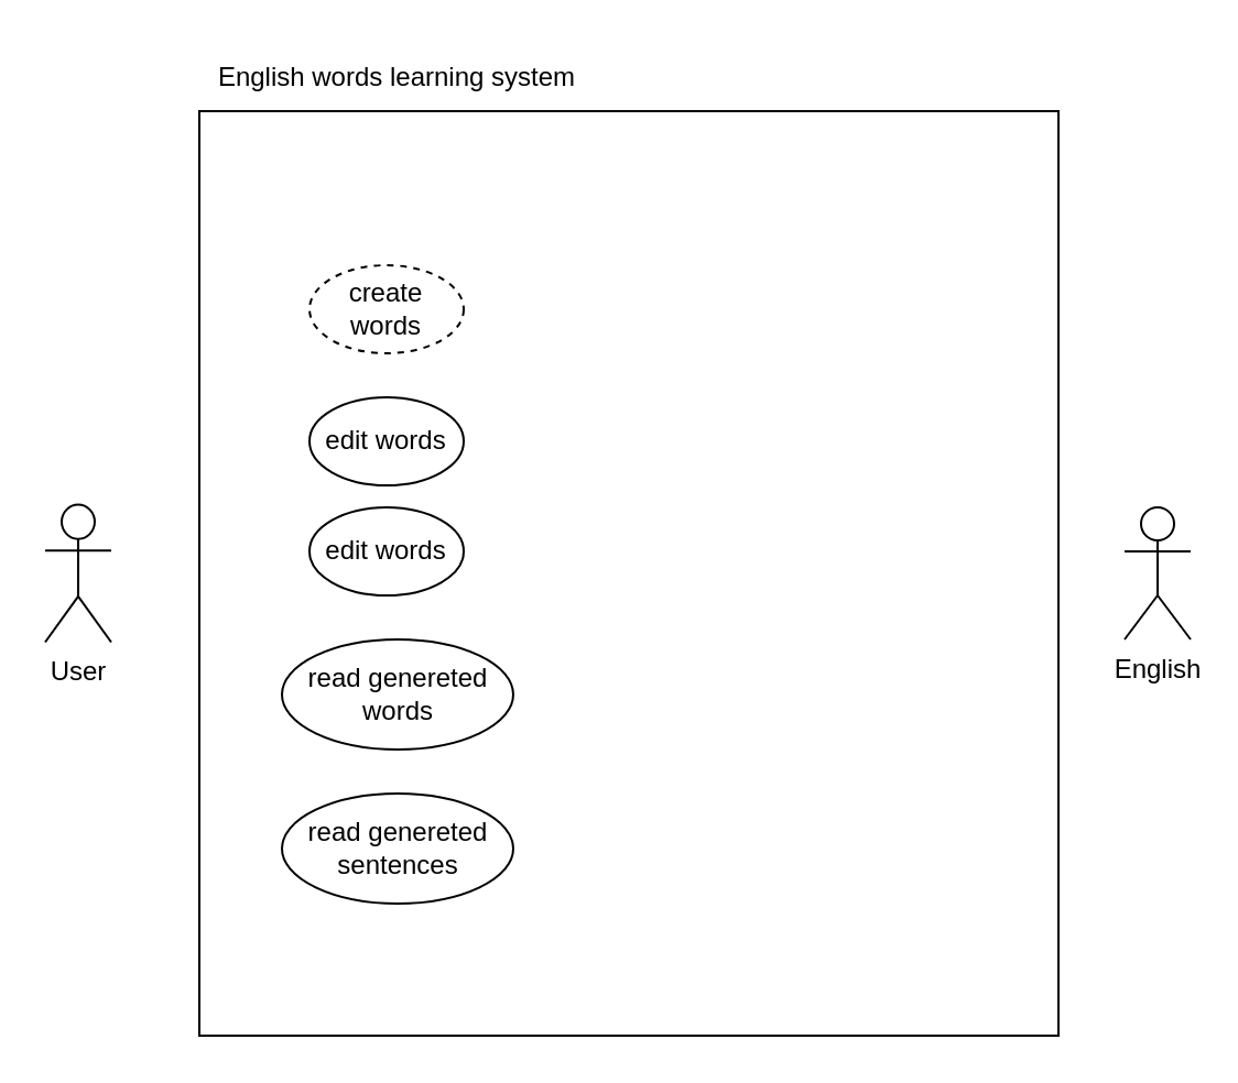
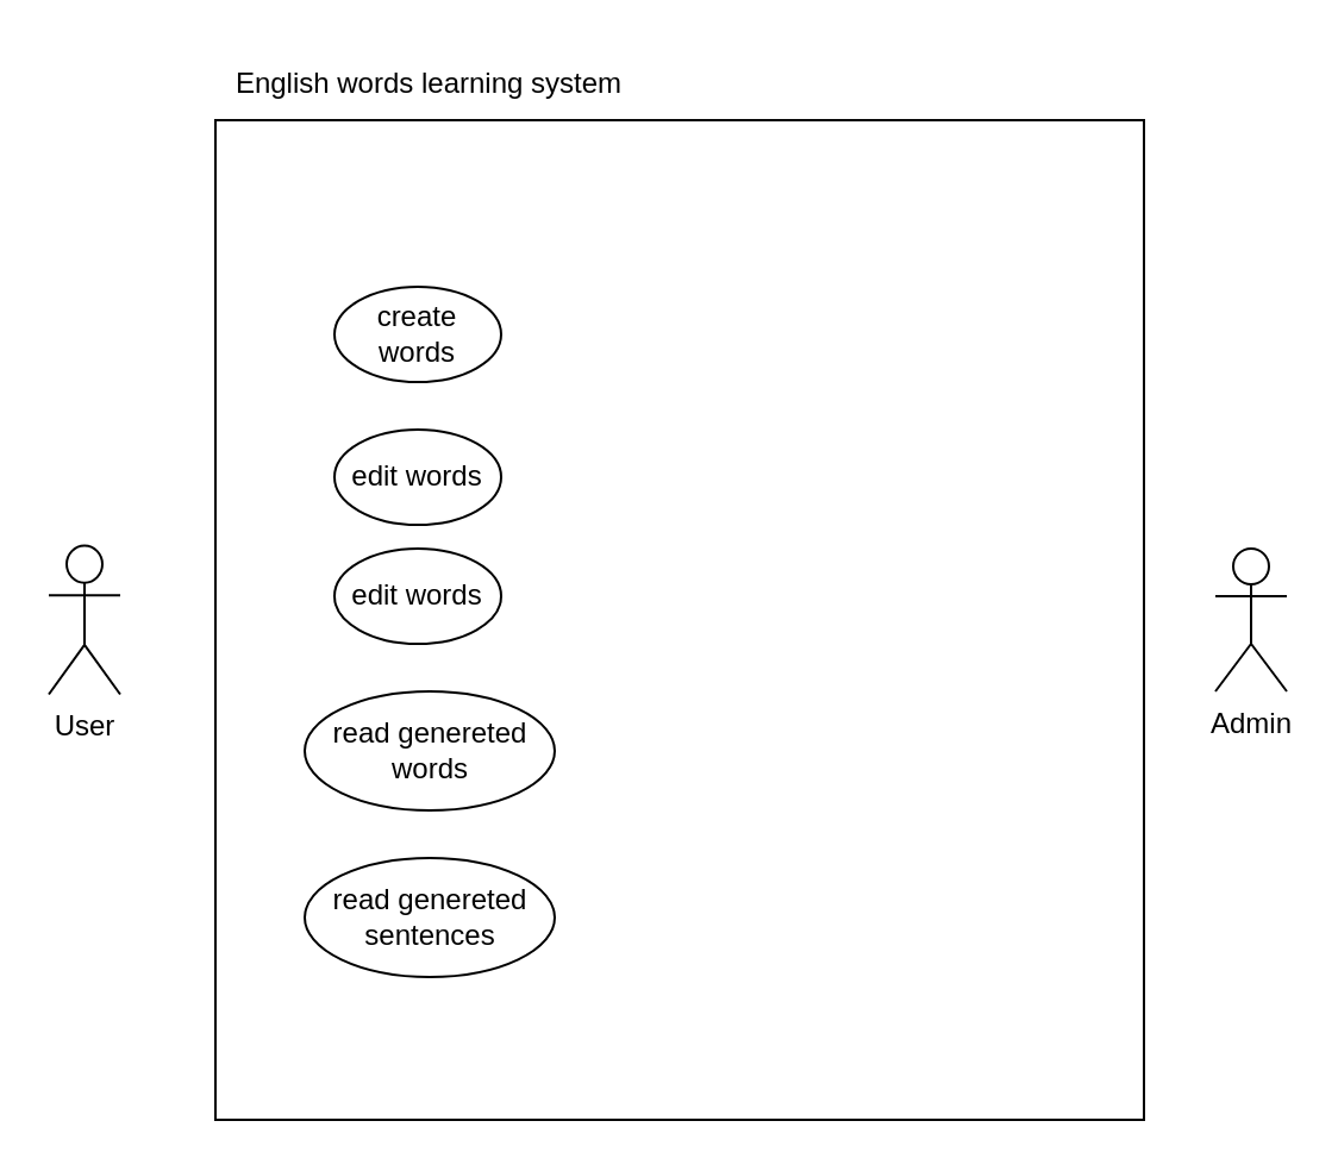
  <mxCell id="0" />
  <mxCell id="1" parent="0" />
  <mxCell id="2" value="" style="rounded=0;whiteSpace=wrap;html=1;" vertex="1" parent="1"><mxGeometry x="90" y="50" width="390" height="420" as="geometry" /></mxCell>
  <mxCell id="3" value="User&lt;br&gt;" style="shape=umlActor;verticalLabelPosition=bottom;verticalAlign=top;html=1;outlineConnect=0;direction=east;" vertex="1" parent="1"><mxGeometry x="20" y="228.75" width="30" height="62.5" as="geometry" /></mxCell>
- <mxCell id="4" value="English&lt;br&gt;" style="shape=umlActor;verticalLabelPosition=bottom;verticalAlign=top;html=1;outlineConnect=0;" vertex="1" parent="1"><mxGeometry x="510" y="230" width="30" height="60" as="geometry" /></mxCell>
+ <mxCell id="4" value="Admin&lt;br&gt;" style="shape=umlActor;verticalLabelPosition=bottom;verticalAlign=top;html=1;outlineConnect=0;" vertex="1" parent="1"><mxGeometry x="510" y="230" width="30" height="60" as="geometry" /></mxCell>
  <mxCell id="5" value="English words learning system" style="text;html=1;strokeColor=none;fillColor=none;align=center;verticalAlign=middle;whiteSpace=wrap;rounded=0;" vertex="1" parent="1"><mxGeometry x="90" y="20" width="180" height="30" as="geometry" /></mxCell>
- <mxCell id="6" value="create words" style="ellipse;whiteSpace=wrap;html=1;dashed=1;" vertex="1" parent="1"><mxGeometry x="140" y="120" width="70" height="40" as="geometry" /></mxCell>
+ <mxCell id="6" value="create words" style="ellipse;whiteSpace=wrap;html=1;" vertex="1" parent="1"><mxGeometry x="140" y="120" width="70" height="40" as="geometry" /></mxCell>
  <mxCell id="7" value="edit words" style="ellipse;whiteSpace=wrap;html=1;" vertex="1" parent="1"><mxGeometry x="140" y="180" width="70" height="40" as="geometry" /></mxCell>
  <mxCell id="8" value="edit words" style="ellipse;whiteSpace=wrap;html=1;" vertex="1" parent="1"><mxGeometry x="140" y="230" width="70" height="40" as="geometry" /></mxCell>
  <mxCell id="9" value="read genereted words" style="ellipse;whiteSpace=wrap;html=1;" vertex="1" parent="1"><mxGeometry x="127.5" y="290" width="105" height="50" as="geometry" /></mxCell>
  <mxCell id="10" value="read genereted sentences" style="ellipse;whiteSpace=wrap;html=1;" vertex="1" parent="1"><mxGeometry x="127.5" y="360" width="105" height="50" as="geometry" /></mxCell>
